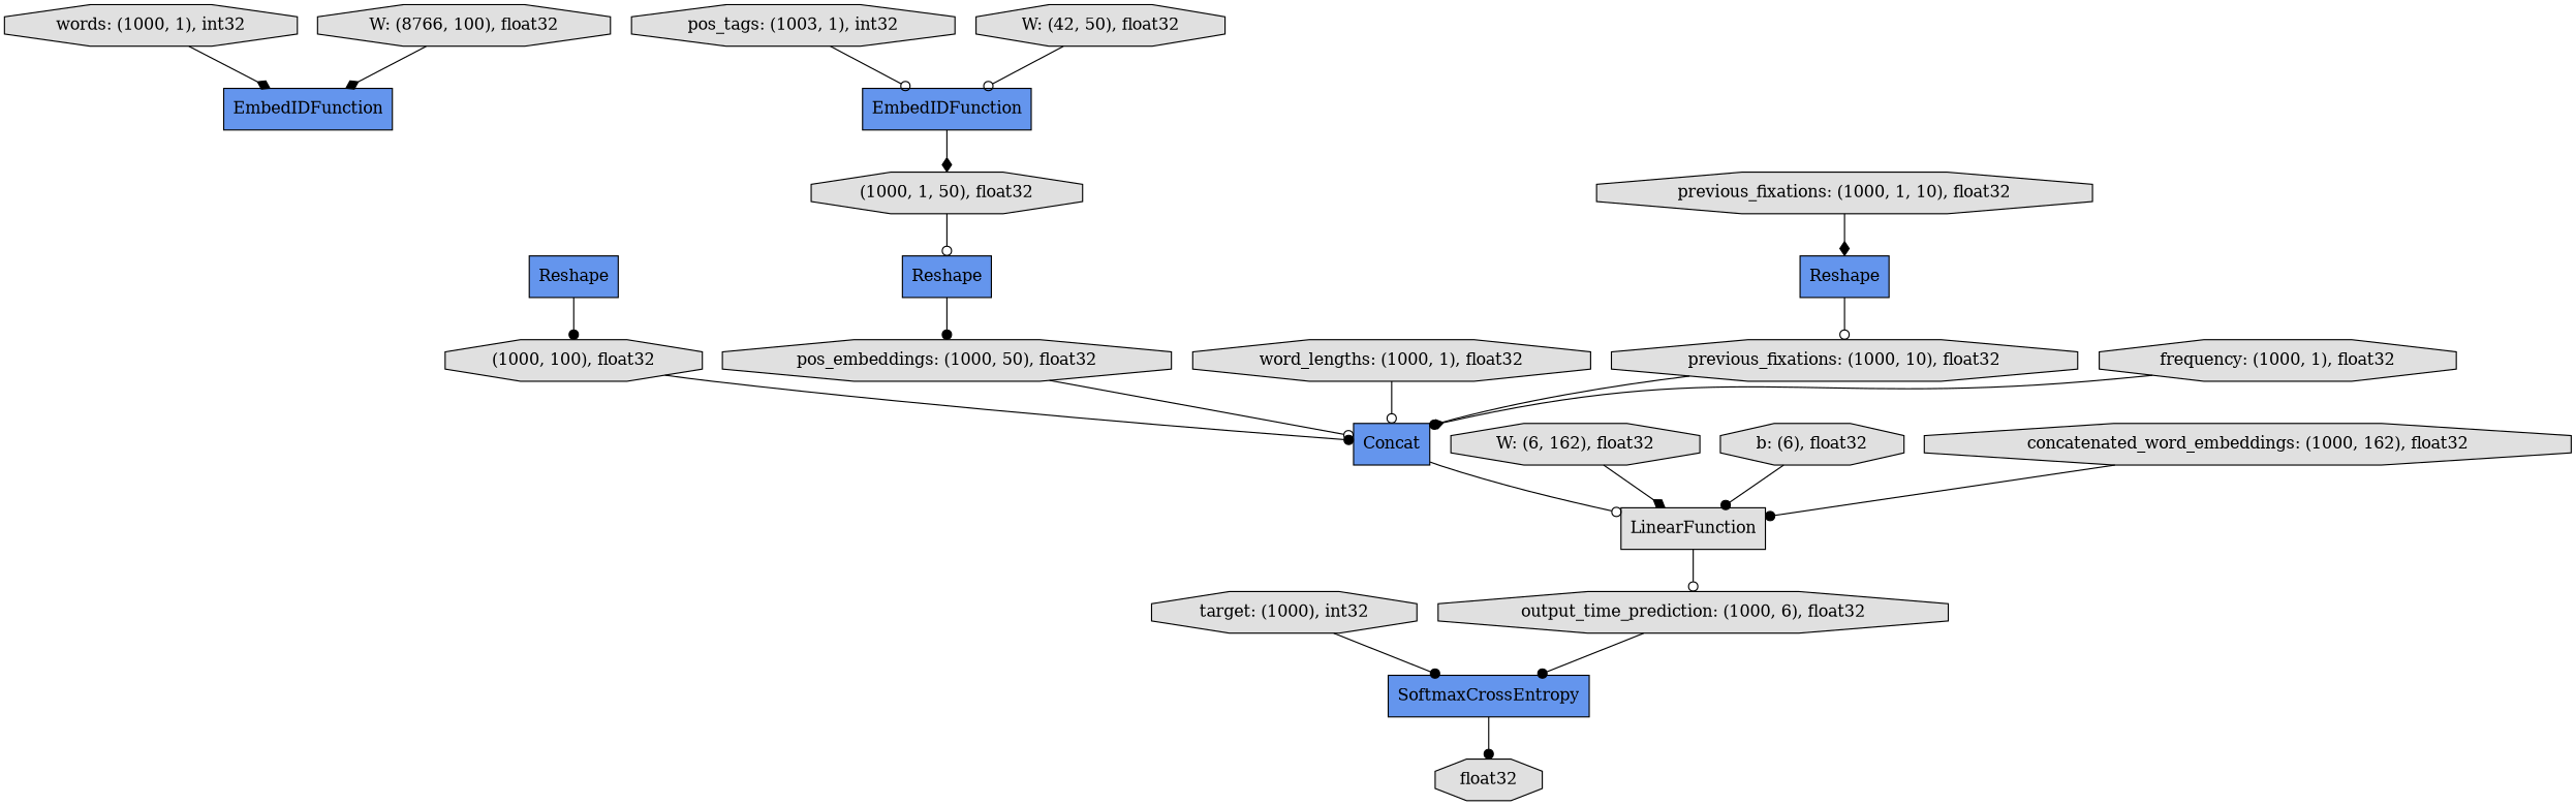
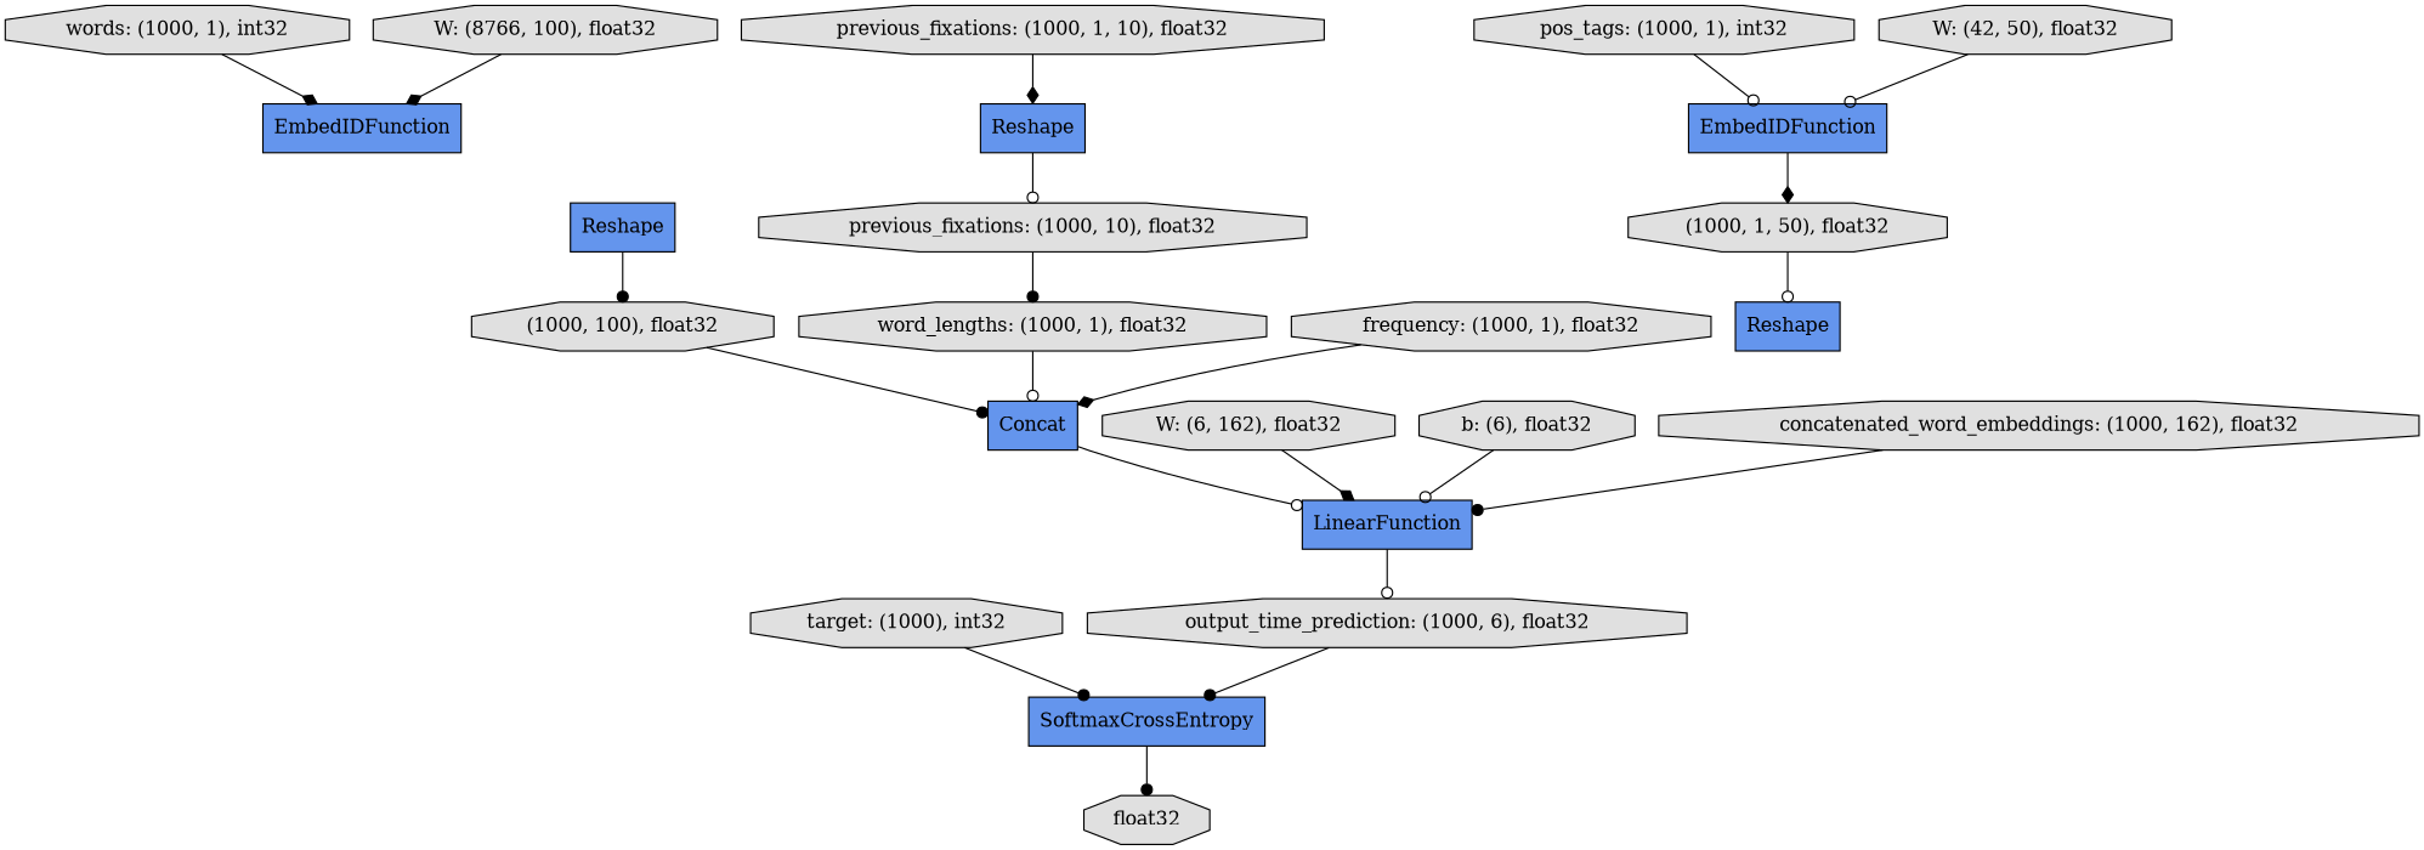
  digraph {
    rankdir=TB
    node [fillcolor="#E0E0E0" shape=octagon style=filled]
    edge [arrowhead=dot]
    n1 [label="words: (1000, 1), int32"]
    n2 [fillcolor="#6495ED" label=EmbedIDFunction shape=record]
    n3 [label="output_time_prediction: (1000, 6), float32"]
    n4 [fillcolor="#6495ED" label=SoftmaxCrossEntropy shape=record]
    n5 [label=float32]
    n6 [fillcolor="#6495ED" label=Reshape shape=record]
    n7 [label="(1000, 100), float32"]
    n8 [fillcolor="#6495ED" label=Concat shape=record]
    n9 [label="W: (8766, 100), float32"]
-   n10 [label=LinearFunction shape=record]
-   n11 [label="pos_tags: (1003, 1), int32"]
+   n10 [fillcolor="#6495ED" label=LinearFunction shape=record]
+   n11 [label="pos_tags: (1000, 1), int32"]
    n12 [fillcolor="#6495ED" label=EmbedIDFunction shape=record]
    n13 [label="(1000, 1, 50), float32"]
    n14 [label="W: (42, 50), float32"]
    n15 [fillcolor="#6495ED" label=Reshape shape=record]
-   n16 [label="pos_embeddings: (1000, 50), float32"]
    n17 [label="W: (6, 162), float32"]
    n18 [label="b: (6), float32"]
    n19 [label="word_lengths: (1000, 1), float32"]
    n20 [label="previous_fixations: (1000, 1, 10), float32"]
    n21 [fillcolor="#6495ED" label=Reshape shape=record]
    n22 [label="previous_fixations: (1000, 10), float32"]
    n23 [label="frequency: (1000, 1), float32"]
    n24 [label="concatenated_word_embeddings: (1000, 162), float32"]
    n25 [label="target: (1000), int32"]
    n1 -> n2 [arrowhead=diamond]
    n3 -> n4
    n4 -> n5
    n6 -> n7
    n7 -> n8
    n8 -> n10 [arrowhead=odot]
    n9 -> n2 [arrowhead=diamond]
    n10 -> n3 [arrowhead=odot]
    n11 -> n12 [arrowhead=odot]
    n12 -> n13 [arrowhead=diamond]
    n13 -> n15 [arrowhead=odot]
    n14 -> n12 [arrowhead=odot]
-   n15 -> n16
-   n16 -> n8 [arrowhead=odot]
    n17 -> n10 [arrowhead=diamond]
-   n18 -> n10
+   n18 -> n10 [arrowhead=odot]
    n19 -> n8 [arrowhead=odot]
    n20 -> n21 [arrowhead=diamond]
    n21 -> n22 [arrowhead=odot]
-   n22 -> n8
+   n22 -> n19
    n23 -> n8 [arrowhead=diamond]
    n24 -> n10
    n25 -> n4
  }
